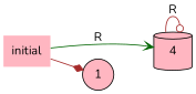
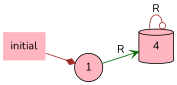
  digraph {
    fontname=Nunito
    rankdir=LR
    node [fillcolor=lightpink fontname=Nunito style=filled]
    edge [color=brown fontname=Nunito]
    n1 [height=0.61111 label=4 shape=cylinder width=0.61111]
    1 [height=0.5 shape=circle width=0.5]
    initial [height=0.5 shape=plaintext width=0.75]
    n1 -> n1 [arrowhead=odot label=R]
-   initial -> n1 [arrowhead=vee color=darkgreen label=R]
+   1 -> n1 [arrowhead=vee color=darkgreen label=R]
    initial -> 1 [arrowhead=diamond]
  }
